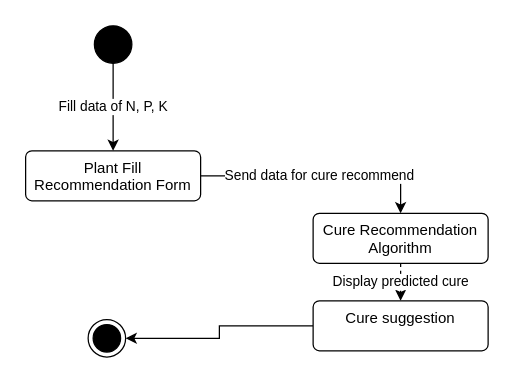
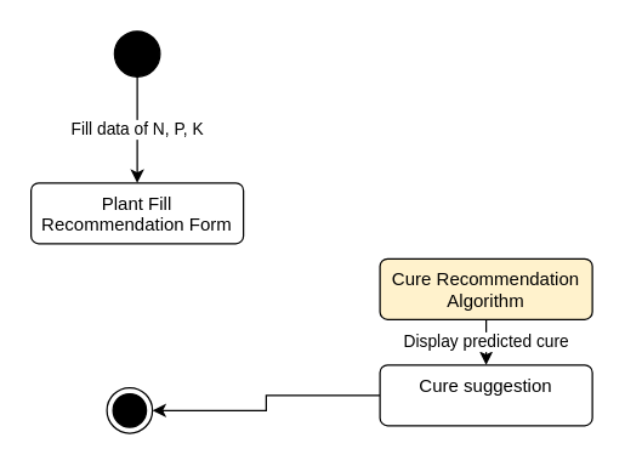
  <mxCell id="0" />
  <mxCell id="1" parent="0" />
- <mxCell id="2" value="Send data for cure recommend" style="edgeStyle=orthogonalEdgeStyle;rounded=0;orthogonalLoop=1;jettySize=auto;html=1;entryX=0.5;entryY=0;entryDx=0;entryDy=0;" edge="1" parent="1" source="3" target="7"><mxGeometry relative="1" as="geometry" /></mxCell>
  <mxCell id="3" value="Plant Fill Recommendation Form" style="html=1;align=center;verticalAlign=top;rounded=1;absoluteArcSize=1;arcSize=10;dashed=0;whiteSpace=wrap;" vertex="1" parent="1"><mxGeometry x="20" y="120" width="140" height="40" as="geometry" /></mxCell>
  <mxCell id="4" value="Fill data of N, P, K" style="edgeStyle=orthogonalEdgeStyle;rounded=0;orthogonalLoop=1;jettySize=auto;html=1;entryX=0.5;entryY=0;entryDx=0;entryDy=0;" edge="1" parent="1" source="5" target="3"><mxGeometry relative="1" as="geometry" /></mxCell>
  <mxCell id="5" value="" style="ellipse;fillColor=strokeColor;html=1;" vertex="1" parent="1"><mxGeometry x="75" y="20" width="30" height="30" as="geometry" /></mxCell>
- <mxCell id="6" value="Display predicted cure" style="edgeStyle=orthogonalEdgeStyle;rounded=0;orthogonalLoop=1;jettySize=auto;html=1;entryX=0.5;entryY=0;entryDx=0;entryDy=0;dashed=1;" edge="1" parent="1" source="7" target="9"><mxGeometry relative="1" as="geometry" /></mxCell>
- <mxCell id="7" value="Cure Recommendation Algorithm" style="html=1;align=center;verticalAlign=top;rounded=1;absoluteArcSize=1;arcSize=10;dashed=0;whiteSpace=wrap;" vertex="1" parent="1"><mxGeometry x="250" y="170" width="140" height="40" as="geometry" /></mxCell>
+ <mxCell id="6" value="Display predicted cure" style="edgeStyle=orthogonalEdgeStyle;rounded=0;orthogonalLoop=1;jettySize=auto;html=1;entryX=0.5;entryY=0;entryDx=0;entryDy=0;" edge="1" parent="1" source="7" target="9"><mxGeometry relative="1" as="geometry" /></mxCell>
+ <mxCell id="7" value="Cure Recommendation Algorithm" style="html=1;align=center;verticalAlign=top;rounded=1;absoluteArcSize=1;arcSize=10;dashed=0;whiteSpace=wrap;fillColor=#fff2cc;" vertex="1" parent="1"><mxGeometry x="250" y="170" width="140" height="40" as="geometry" /></mxCell>
  <mxCell id="8" style="edgeStyle=orthogonalEdgeStyle;rounded=0;orthogonalLoop=1;jettySize=auto;html=1;entryX=1;entryY=0.5;entryDx=0;entryDy=0;" edge="1" parent="1" source="9" target="10"><mxGeometry relative="1" as="geometry" /></mxCell>
  <mxCell id="9" value="Cure suggestion" style="html=1;align=center;verticalAlign=top;rounded=1;absoluteArcSize=1;arcSize=10;dashed=0;whiteSpace=wrap;" vertex="1" parent="1"><mxGeometry x="250" y="240" width="140" height="40" as="geometry" /></mxCell>
  <mxCell id="10" value="" style="ellipse;html=1;shape=endState;fillColor=strokeColor;" vertex="1" parent="1"><mxGeometry x="70" y="255" width="30" height="30" as="geometry" /></mxCell>
